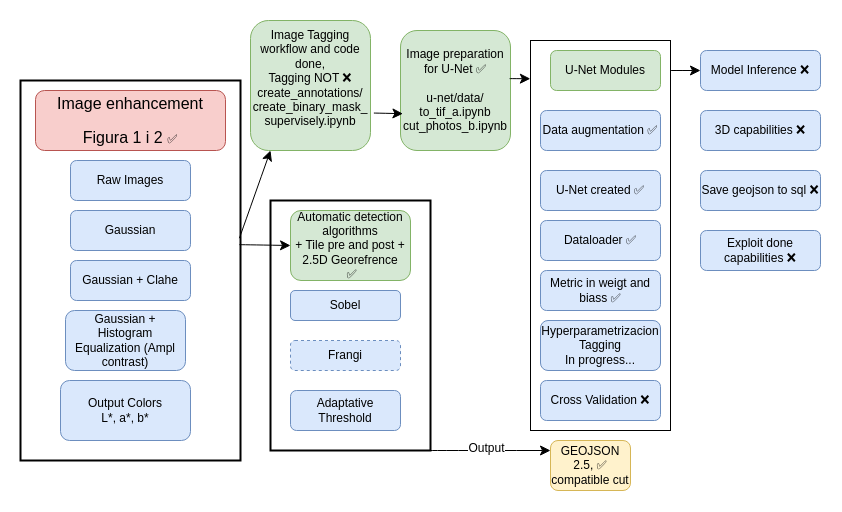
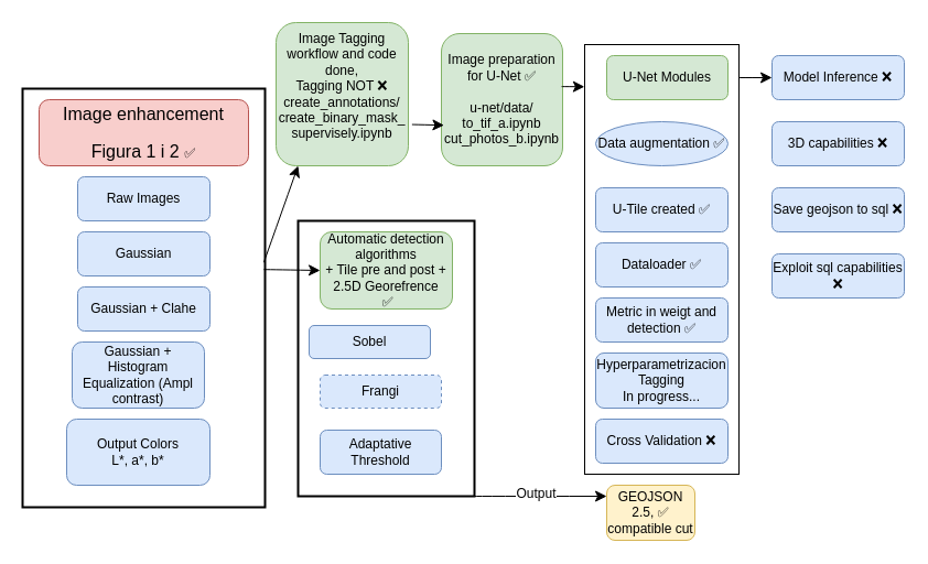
  <mxCell id="0" />
  <mxCell id="1" parent="0" />
  <mxCell id="2" value="Raw Images" style="rounded=1;whiteSpace=wrap;html=1;fillColor=#dae8fc;strokeColor=#6c8ebf;" parent="1" vertex="1"><mxGeometry x="70" y="160" width="120" height="40" as="geometry" /></mxCell>
  <mxCell id="3" value="" style="rounded=0;whiteSpace=wrap;html=1;fillColor=none;strokeWidth=2;" vertex="1" parent="1"><mxGeometry x="20" y="80" width="220" height="380" as="geometry" /></mxCell>
  <mxCell id="4" value="&lt;div&gt;&lt;font style=&quot;font-size: 16px;&quot;&gt;Image enhancement&lt;/font&gt;&lt;/div&gt;&lt;br&gt;&lt;font style=&quot;font-size: 16px;&quot;&gt;Figura 1 i 2 &lt;/font&gt;✅" style="rounded=1;whiteSpace=wrap;html=1;fillColor=#f8cecc;strokeColor=#b85450;" vertex="1" parent="1"><mxGeometry x="35" y="90" width="190" height="60" as="geometry" /></mxCell>
  <mxCell id="5" value="Gaussian + Clahe" style="rounded=1;whiteSpace=wrap;html=1;fillColor=#dae8fc;strokeColor=#6c8ebf;" vertex="1" parent="1"><mxGeometry x="70" y="260" width="120" height="40" as="geometry" /></mxCell>
  <mxCell id="6" value="&lt;div&gt;Gaussian + &lt;br&gt;&lt;/div&gt;&lt;div&gt;Histogram Equalization (Ampl contrast)&lt;br&gt;&lt;/div&gt;" style="rounded=1;whiteSpace=wrap;html=1;fillColor=#dae8fc;strokeColor=#6c8ebf;" vertex="1" parent="1"><mxGeometry x="65" y="310" width="120" height="60" as="geometry" /></mxCell>
  <mxCell id="7" value="Gaussian" style="rounded=1;whiteSpace=wrap;html=1;fillColor=#dae8fc;strokeColor=#6c8ebf;" vertex="1" parent="1"><mxGeometry x="70" y="210" width="120" height="40" as="geometry" /></mxCell>
  <mxCell id="8" value="&lt;div&gt;Output Colors&lt;/div&gt;L*, a*, b*" style="rounded=1;whiteSpace=wrap;html=1;fillColor=#dae8fc;strokeColor=#6c8ebf;" vertex="1" parent="1"><mxGeometry x="60" y="380" width="130" height="60" as="geometry" /></mxCell>
  <mxCell id="9" value="" style="endArrow=classic;html=1;rounded=0;fontSize=12;startSize=8;endSize=8;curved=1;exitX=0.995;exitY=0.415;exitDx=0;exitDy=0;exitPerimeter=0;" edge="1" parent="1" source="3"><mxGeometry width="50" height="50" relative="1" as="geometry"><mxPoint x="250" y="220" as="sourcePoint" /><mxPoint x="270" y="150" as="targetPoint" /><Array as="points" /></mxGeometry></mxCell>
  <mxCell id="10" value="&lt;div&gt;Image preparation for U-Net ✅&lt;/div&gt;&lt;div&gt;&lt;br&gt;&lt;/div&gt;&lt;div&gt;u-net/data/&lt;/div&gt;&lt;div&gt;to_tif_a.ipynb&lt;br&gt;&lt;/div&gt;&lt;div&gt;cut_photos_b.ipynb&lt;br&gt;&lt;/div&gt;" style="rounded=1;whiteSpace=wrap;html=1;fillColor=#d5e8d4;strokeColor=#82b366;" vertex="1" parent="1"><mxGeometry x="400" y="30" width="110" height="120" as="geometry" /></mxCell>
  <mxCell id="11" value="" style="endArrow=classic;html=1;rounded=0;fontSize=12;startSize=8;endSize=8;curved=1;entryX=0;entryY=0.5;entryDx=0;entryDy=0;exitX=0.995;exitY=0.432;exitDx=0;exitDy=0;exitPerimeter=0;" edge="1" parent="1" source="3" target="12"><mxGeometry width="50" height="50" relative="1" as="geometry"><mxPoint x="240" y="340" as="sourcePoint" /><mxPoint x="310" y="420" as="targetPoint" /></mxGeometry></mxCell>
  <mxCell id="12" value="&lt;div&gt;Automatic detection algorithms&lt;/div&gt;&lt;div&gt;+ Tile pre and post +&lt;/div&gt;&lt;div&gt;2.5D Georefrence&lt;br&gt;&lt;/div&gt;&amp;nbsp;✅" style="rounded=1;whiteSpace=wrap;html=1;fillColor=#d5e8d4;strokeColor=#82b366;" vertex="1" parent="1"><mxGeometry x="290" y="210" width="120" height="70" as="geometry" /></mxCell>
- <mxCell id="13" value="Sobel" style="rounded=1;whiteSpace=wrap;html=1;fillColor=#dae8fc;strokeColor=#6c8ebf;" vertex="1" parent="1"><mxGeometry x="290" y="290" width="110" height="30" as="geometry" /></mxCell>
+ <mxCell id="13" value="Sobel" style="rounded=1;whiteSpace=wrap;html=1;fillColor=#dae8fc;strokeColor=#6c8ebf;" vertex="1" parent="1"><mxGeometry x="280" y="295" width="110" height="30" as="geometry" /></mxCell>
  <mxCell id="14" value="Frangi" style="rounded=1;whiteSpace=wrap;html=1;fillColor=#dae8fc;strokeColor=#6c8ebf;dashed=1;" vertex="1" parent="1"><mxGeometry x="290" y="340" width="110" height="30" as="geometry" /></mxCell>
  <mxCell id="15" value="Adaptative Threshold" style="rounded=1;whiteSpace=wrap;html=1;fillColor=#dae8fc;strokeColor=#6c8ebf;" vertex="1" parent="1"><mxGeometry x="290" y="390" width="110" height="40" as="geometry" /></mxCell>
  <mxCell id="16" value="" style="rounded=0;whiteSpace=wrap;html=1;fillColor=none;strokeWidth=2;" vertex="1" parent="1"><mxGeometry x="270" y="200" width="160" height="250" as="geometry" /></mxCell>
  <mxCell id="17" value="" style="endArrow=classic;html=1;rounded=0;fontSize=12;startSize=8;endSize=8;curved=1;entryX=-0.001;entryY=0.098;entryDx=0;entryDy=0;entryPerimeter=0;exitX=0.992;exitY=0.401;exitDx=0;exitDy=0;exitPerimeter=0;" edge="1" parent="1" source="10" target="30"><mxGeometry width="50" height="50" relative="1" as="geometry"><mxPoint x="520" y="75" as="sourcePoint" /><mxPoint x="520" y="90" as="targetPoint" /></mxGeometry></mxCell>
  <mxCell id="18" value="" style="endArrow=classic;html=1;rounded=0;fontSize=12;startSize=8;endSize=8;curved=1;exitX=1;exitY=1;exitDx=0;exitDy=0;" edge="1" parent="1" source="16"><mxGeometry width="50" height="50" relative="1" as="geometry"><mxPoint x="480" y="450" as="sourcePoint" /><mxPoint x="550" y="450" as="targetPoint" /></mxGeometry></mxCell>
  <mxCell id="19" value="Output" style="edgeLabel;html=1;align=center;verticalAlign=middle;resizable=0;points=[];fontSize=12;" vertex="1" connectable="0" parent="18"><mxGeometry x="-0.088" y="3" relative="1" as="geometry"><mxPoint as="offset" /></mxGeometry></mxCell>
  <mxCell id="20" value="&lt;div&gt;GEOJSON 2.5, ✅&lt;/div&gt;&lt;div&gt;compatible cut&lt;br&gt;&lt;/div&gt;" style="rounded=1;whiteSpace=wrap;html=1;fillColor=#fff2cc;strokeColor=#d6b656;" vertex="1" parent="1"><mxGeometry x="550" y="440" width="80" height="50" as="geometry" /></mxCell>
  <mxCell id="21" value="U-Net Modules" style="rounded=1;whiteSpace=wrap;html=1;fillColor=#d5e8d4;strokeColor=#82b366;" vertex="1" parent="1"><mxGeometry x="550" y="50" width="110" height="40" as="geometry" /></mxCell>
- <mxCell id="22" value="Data augmentation ✅" style="rounded=1;whiteSpace=wrap;html=1;fillColor=#dae8fc;strokeColor=#6c8ebf;" vertex="1" parent="1"><mxGeometry x="540" y="110" width="120" height="40" as="geometry" /></mxCell>
- <mxCell id="23" value="U-Net created ✅ " style="rounded=1;whiteSpace=wrap;html=1;fillColor=#dae8fc;strokeColor=#6c8ebf;" vertex="1" parent="1"><mxGeometry x="540" y="170" width="120" height="40" as="geometry" /></mxCell>
+ <mxCell id="22" value="Data augmentation ✅" style="ellipse;whiteSpace=wrap;html=1;fillColor=#dae8fc;strokeColor=#6c8ebf;" vertex="1" parent="1"><mxGeometry x="540" y="110" width="120" height="40" as="geometry" /></mxCell>
+ <mxCell id="23" value="U-Tile created ✅ " style="rounded=1;whiteSpace=wrap;html=1;fillColor=#dae8fc;strokeColor=#6c8ebf;" vertex="1" parent="1"><mxGeometry x="540" y="170" width="120" height="40" as="geometry" /></mxCell>
  <mxCell id="24" value="Dataloader ✅" style="rounded=1;whiteSpace=wrap;html=1;fillColor=#dae8fc;strokeColor=#6c8ebf;" vertex="1" parent="1"><mxGeometry x="540" y="220" width="120" height="40" as="geometry" /></mxCell>
- <mxCell id="25" value="Metric in weigt and biass ✅" style="rounded=1;whiteSpace=wrap;html=1;fillColor=#dae8fc;strokeColor=#6c8ebf;" vertex="1" parent="1"><mxGeometry x="540" y="270" width="120" height="40" as="geometry" /></mxCell>
+ <mxCell id="25" value="Metric in weigt and detection ✅" style="rounded=1;whiteSpace=wrap;html=1;fillColor=#dae8fc;strokeColor=#6c8ebf;" vertex="1" parent="1"><mxGeometry x="540" y="270" width="120" height="40" as="geometry" /></mxCell>
  <mxCell id="26" value="&lt;div&gt;Hyperparametrizacion&lt;/div&gt;&lt;div&gt;Tagging&lt;/div&gt;&lt;div&gt;In progress...&lt;br&gt;&lt;/div&gt;" style="rounded=1;whiteSpace=wrap;html=1;fillColor=#dae8fc;strokeColor=#6c8ebf;" vertex="1" parent="1"><mxGeometry x="540" y="320" width="120" height="50" as="geometry" /></mxCell>
  <mxCell id="27" value="&lt;div&gt;Image Tagging&lt;/div&gt;&lt;div&gt;workflow and code done,&lt;/div&gt;&lt;div&gt;Tagging NOT ❌&lt;/div&gt;&lt;div&gt;create_annotations/&lt;/div&gt;&lt;div&gt;create_binary_mask_&lt;/div&gt;&lt;div&gt;supervisely.ipynb&lt;br&gt;&lt;/div&gt;&lt;div&gt;&lt;br&gt;&lt;/div&gt;" style="rounded=1;whiteSpace=wrap;html=1;fillColor=#d5e8d4;strokeColor=#82b366;" vertex="1" parent="1"><mxGeometry x="250" y="20" width="120" height="130" as="geometry" /></mxCell>
  <mxCell id="28" value="" style="endArrow=classic;html=1;rounded=0;fontSize=12;startSize=8;endSize=8;curved=1;entryX=0.022;entryY=0.693;entryDx=0;entryDy=0;entryPerimeter=0;exitX=1.028;exitY=0.712;exitDx=0;exitDy=0;exitPerimeter=0;" edge="1" parent="1" source="27" target="10"><mxGeometry width="50" height="50" relative="1" as="geometry"><mxPoint x="380" y="120" as="sourcePoint" /><mxPoint x="380" y="80" as="targetPoint" /></mxGeometry></mxCell>
  <mxCell id="29" value="Cross Validation&amp;nbsp;❌ " style="rounded=1;whiteSpace=wrap;html=1;fillColor=#dae8fc;strokeColor=#6c8ebf;" vertex="1" parent="1"><mxGeometry x="540" y="380" width="120" height="40" as="geometry" /></mxCell>
  <mxCell id="30" value="" style="rounded=0;whiteSpace=wrap;html=1;fillColor=none;" vertex="1" parent="1"><mxGeometry x="530" y="40" width="140" height="390" as="geometry" /></mxCell>
  <mxCell id="31" value="" style="endArrow=classic;html=1;rounded=0;fontSize=12;startSize=8;endSize=8;curved=1;" edge="1" parent="1"><mxGeometry width="50" height="50" relative="1" as="geometry"><mxPoint x="670" y="70" as="sourcePoint" /><mxPoint x="700" y="70" as="targetPoint" /></mxGeometry></mxCell>
  <mxCell id="32" value="Model Inference ❌ " style="rounded=1;whiteSpace=wrap;html=1;fillColor=#dae8fc;strokeColor=#6c8ebf;" vertex="1" parent="1"><mxGeometry x="700" y="50" width="120" height="40" as="geometry" /></mxCell>
  <mxCell id="33" value="3D capabilities ❌ " style="rounded=1;whiteSpace=wrap;html=1;fillColor=#dae8fc;strokeColor=#6c8ebf;" vertex="1" parent="1"><mxGeometry x="700" y="110" width="120" height="40" as="geometry" /></mxCell>
  <mxCell id="34" value="Save geojson to sql ❌ " style="rounded=1;whiteSpace=wrap;html=1;fillColor=#dae8fc;strokeColor=#6c8ebf;" vertex="1" parent="1"><mxGeometry x="700" y="170" width="120" height="40" as="geometry" /></mxCell>
- <mxCell id="35" value="Exploit done capabilities ❌ " style="rounded=1;whiteSpace=wrap;html=1;fillColor=#dae8fc;strokeColor=#6c8ebf;" vertex="1" parent="1"><mxGeometry x="700" y="230" width="120" height="40" as="geometry" /></mxCell>
+ <mxCell id="35" value="Exploit sql capabilities ❌ " style="rounded=1;whiteSpace=wrap;html=1;fillColor=#dae8fc;strokeColor=#6c8ebf;" vertex="1" parent="1"><mxGeometry x="700" y="230" width="120" height="40" as="geometry" /></mxCell>
